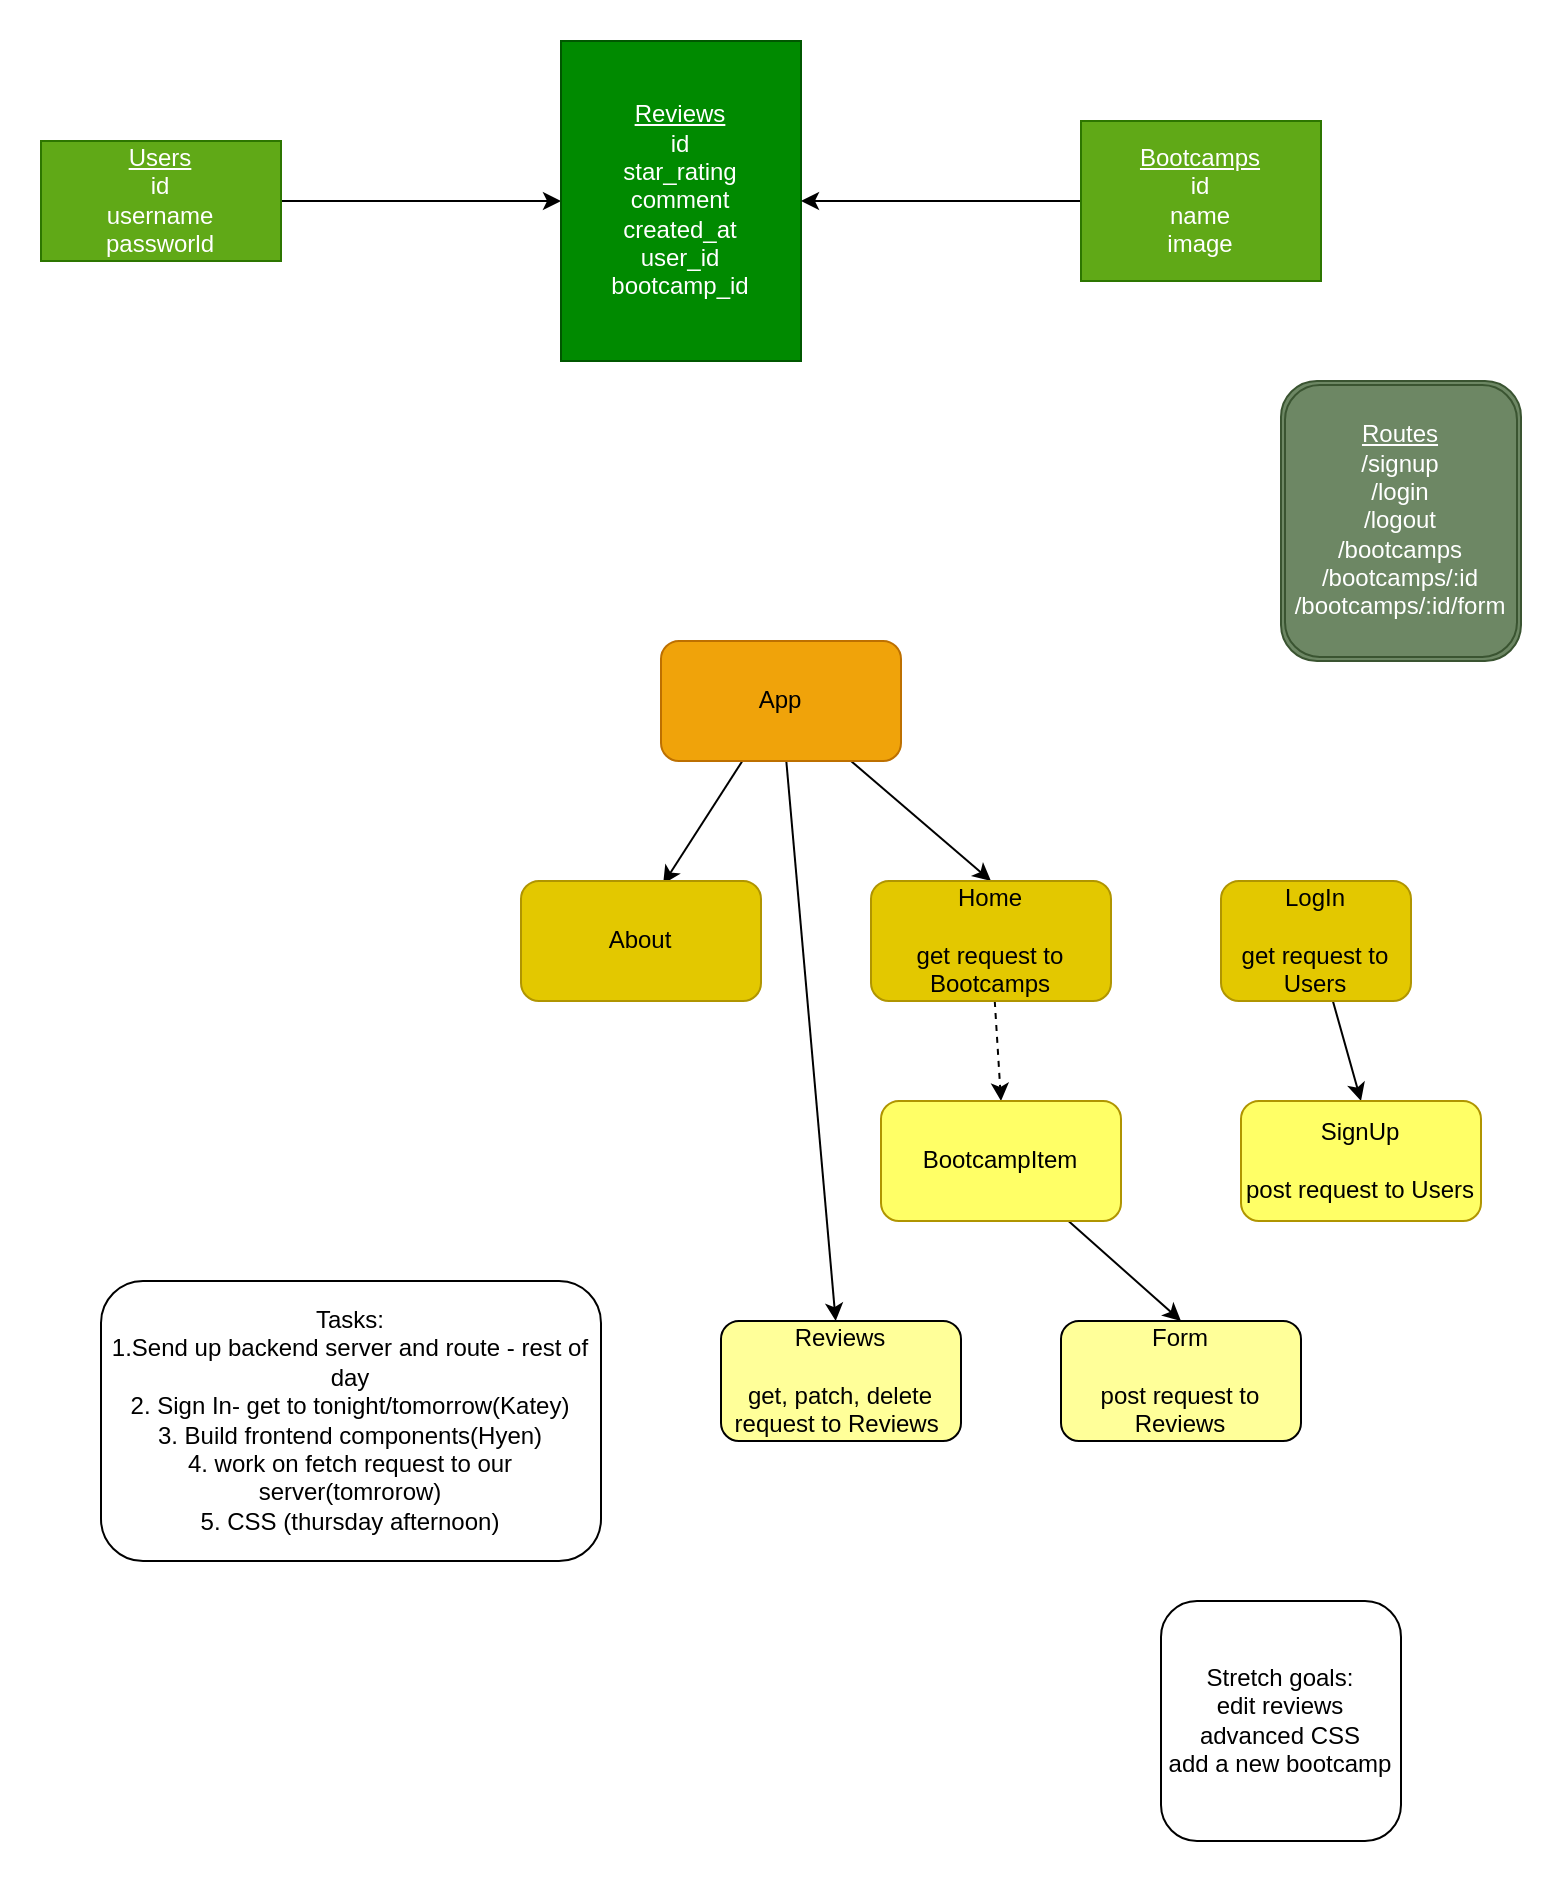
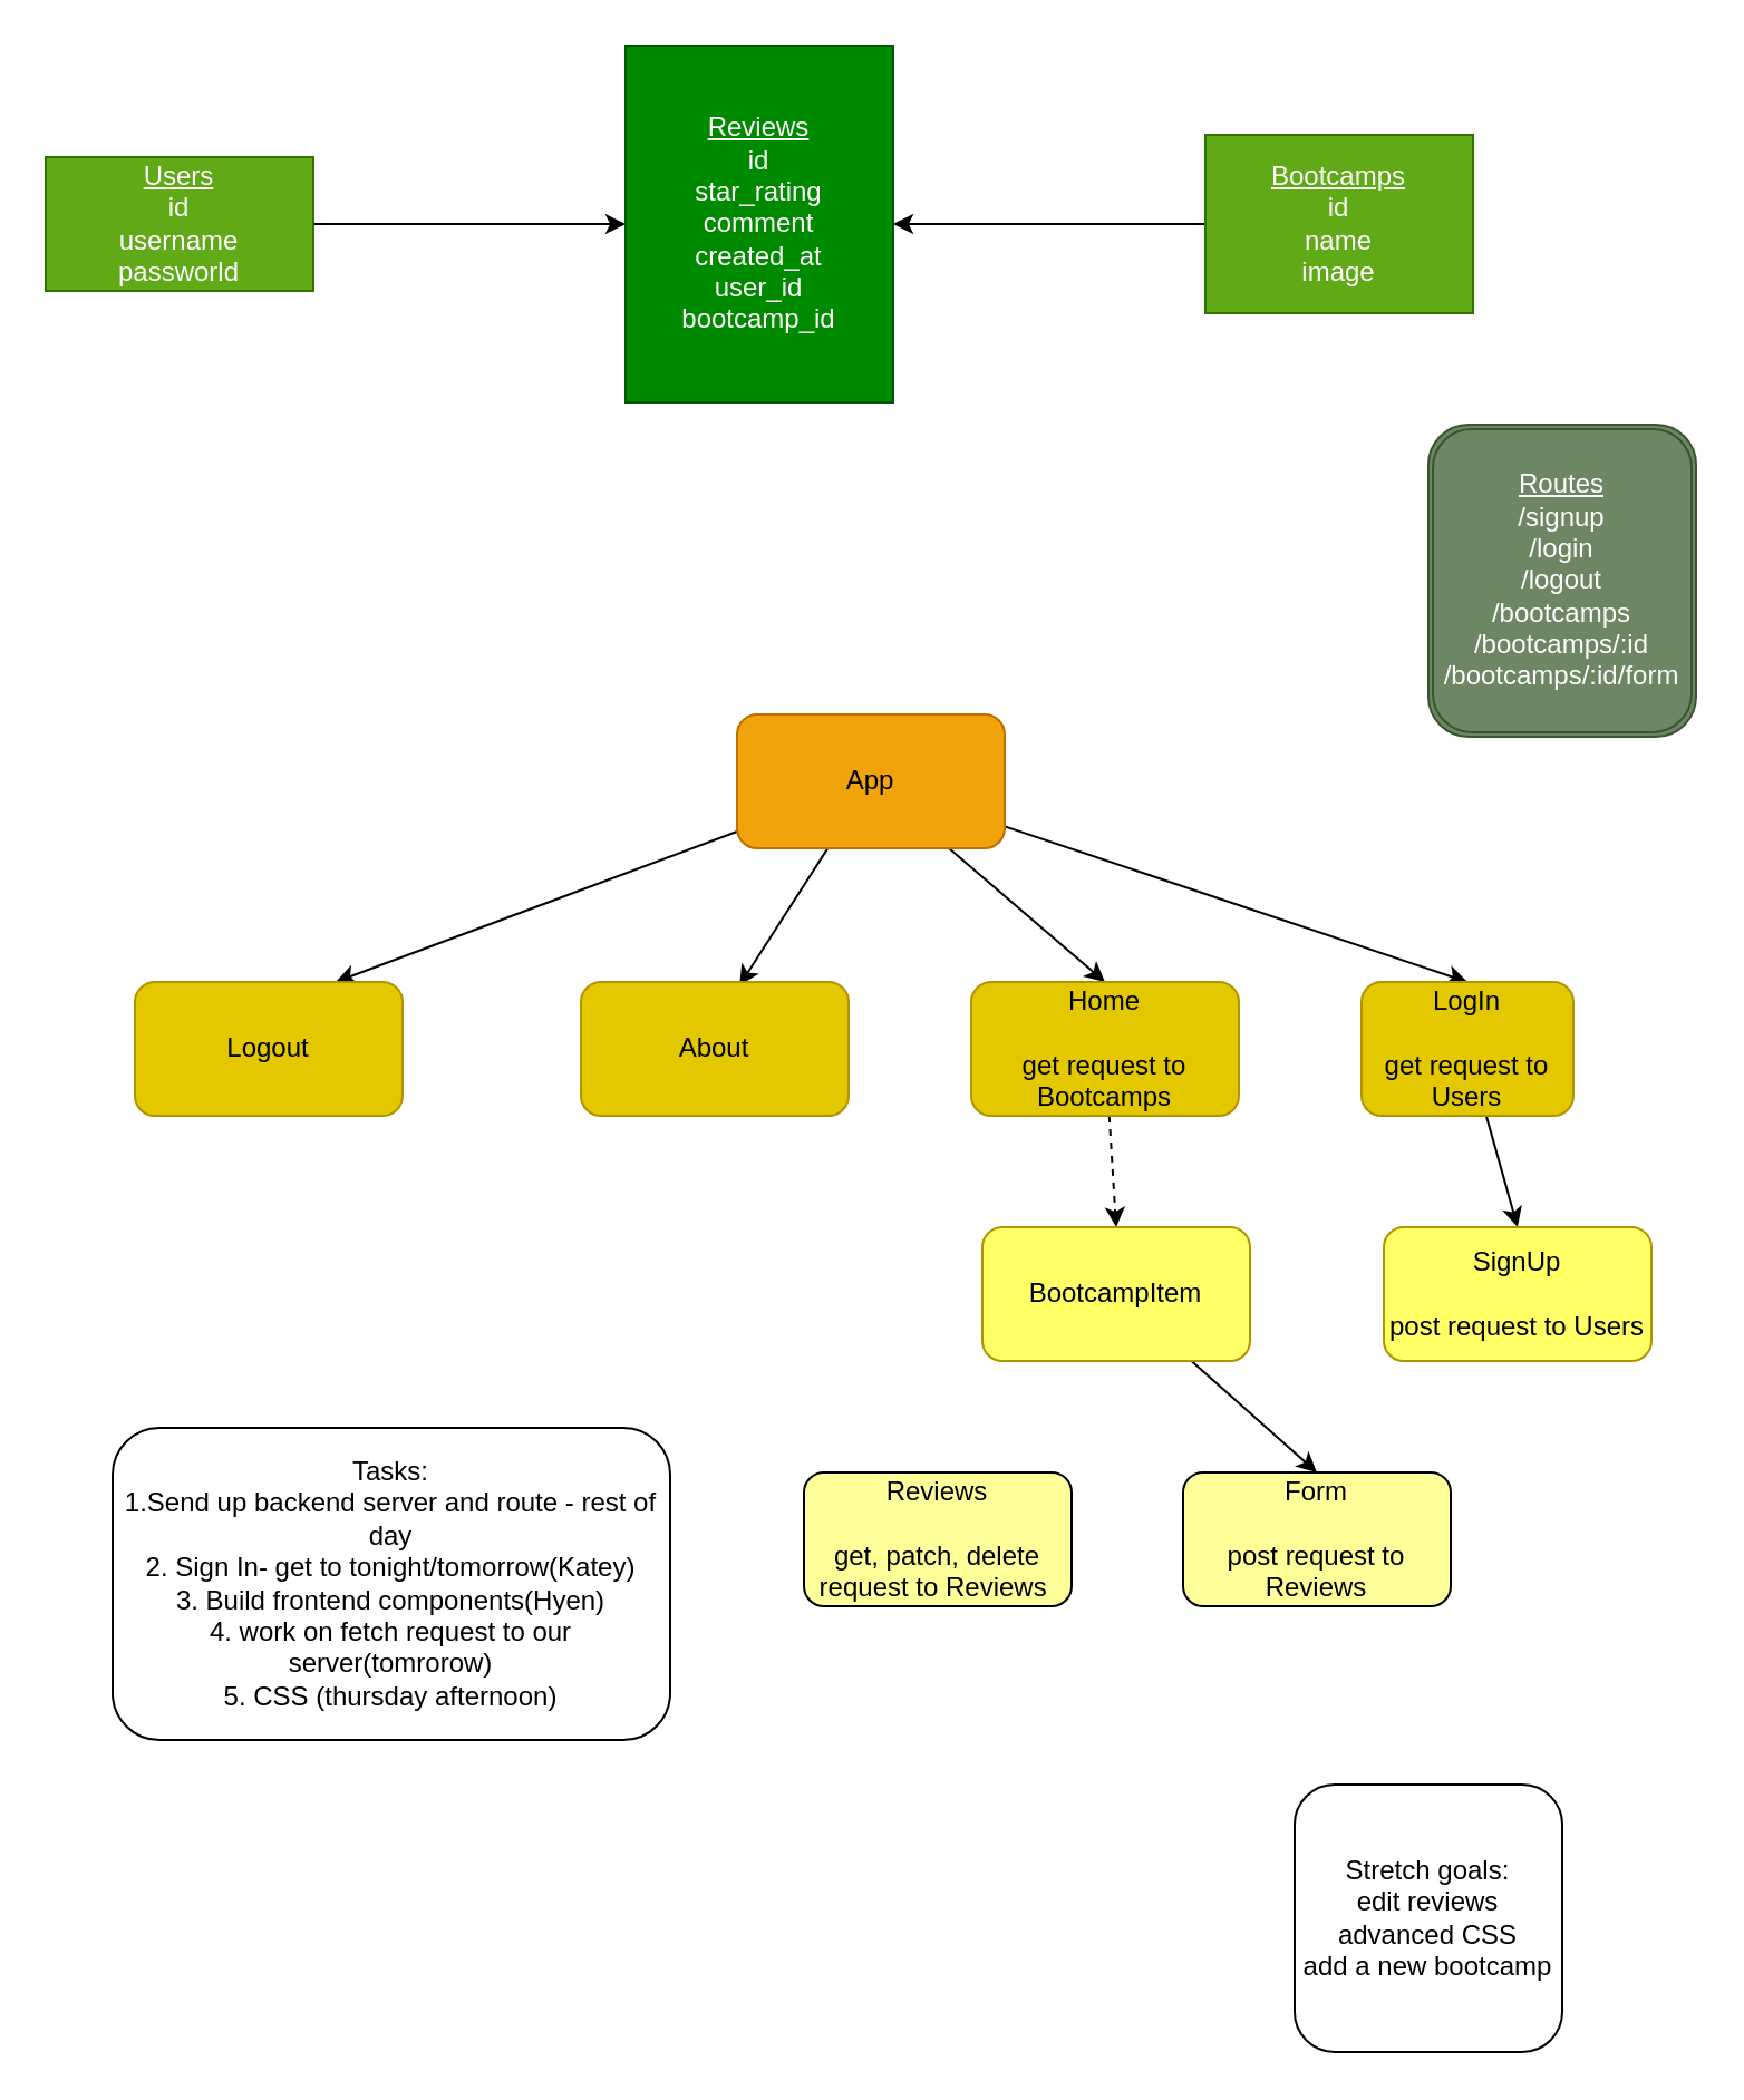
  <mxCell id="0" />
  <mxCell id="1" parent="0" />
  <mxCell id="2" style="edgeStyle=none;html=1;exitX=1;exitY=0.5;exitDx=0;exitDy=0;entryX=0;entryY=0.5;entryDx=0;entryDy=0;" edge="1" parent="1" source="3" target="4"><mxGeometry relative="1" as="geometry" /></mxCell>
  <mxCell id="3" value="&lt;u&gt;Users&lt;br&gt;&lt;/u&gt;id&lt;br&gt;username&lt;br&gt;passworld" style="rounded=0;whiteSpace=wrap;html=1;fillColor=#60a917;fontColor=#ffffff;strokeColor=#2D7600;" vertex="1" parent="1"><mxGeometry x="20" y="70" width="120" height="60" as="geometry" /></mxCell>
  <mxCell id="4" value="&lt;u&gt;Reviews&lt;br&gt;&lt;/u&gt;id&lt;br&gt;star_rating&lt;br&gt;comment&lt;br&gt;created_at&lt;br&gt;user_id&lt;br&gt;bootcamp_id" style="rounded=0;whiteSpace=wrap;html=1;fillColor=#008a00;fontColor=#ffffff;strokeColor=#005700;" vertex="1" parent="1"><mxGeometry x="280" y="20" width="120" height="160" as="geometry" /></mxCell>
  <mxCell id="5" style="edgeStyle=none;html=1;entryX=1;entryY=0.5;entryDx=0;entryDy=0;" edge="1" parent="1" source="6" target="4"><mxGeometry relative="1" as="geometry" /></mxCell>
  <mxCell id="6" value="&lt;u&gt;Bootcamps&lt;/u&gt;&lt;br&gt;id&lt;br&gt;name&lt;br&gt;image" style="rounded=0;whiteSpace=wrap;html=1;fillColor=#60a917;fontColor=#ffffff;strokeColor=#2D7600;" vertex="1" parent="1"><mxGeometry x="540" y="60" width="120" height="80" as="geometry" /></mxCell>
+ <mxCell id="7" style="edgeStyle=none;html=1;entryX=0.75;entryY=0;entryDx=0;entryDy=0;" edge="1" parent="1" source="11" target="13"><mxGeometry relative="1" as="geometry" /></mxCell>
  <mxCell id="8" style="edgeStyle=none;html=1;entryX=0.592;entryY=0.026;entryDx=0;entryDy=0;entryPerimeter=0;" edge="1" parent="1" source="11" target="12"><mxGeometry relative="1" as="geometry" /></mxCell>
  <mxCell id="9" style="edgeStyle=none;html=1;entryX=0.5;entryY=0;entryDx=0;entryDy=0;" edge="1" parent="1" source="11" target="15"><mxGeometry relative="1" as="geometry" /></mxCell>
- <mxCell id="10" style="edgeStyle=none;html=1;" edge="1" parent="1" source="11" target="21"><mxGeometry relative="1" as="geometry" /></mxCell>
+ <mxCell id="10" style="edgeStyle=none;html=1;entryX=0.5;entryY=0;entryDx=0;entryDy=0;" edge="1" parent="1" source="11" target="17"><mxGeometry relative="1" as="geometry" /></mxCell>
  <mxCell id="11" value="App" style="rounded=1;whiteSpace=wrap;html=1;fillColor=#f0a30a;fontColor=#000000;strokeColor=#BD7000;" vertex="1" parent="1"><mxGeometry x="330" y="320" width="120" height="60" as="geometry" /></mxCell>
  <mxCell id="12" value="About" style="rounded=1;whiteSpace=wrap;html=1;fillColor=#e3c800;fontColor=#000000;strokeColor=#B09500;" vertex="1" parent="1"><mxGeometry x="260" y="440" width="120" height="60" as="geometry" /></mxCell>
+ <mxCell id="13" value="Logout" style="rounded=1;whiteSpace=wrap;html=1;fillColor=#e3c800;fontColor=#000000;strokeColor=#B09500;" vertex="1" parent="1"><mxGeometry x="60" y="440" width="120" height="60" as="geometry" /></mxCell>
  <mxCell id="14" style="edgeStyle=none;html=1;entryX=0.5;entryY=0;entryDx=0;entryDy=0;fontColor=#000000;dashed=1;" edge="1" parent="1" source="15" target="19"><mxGeometry relative="1" as="geometry" /></mxCell>
  <mxCell id="15" value="Home&lt;br&gt;&lt;br&gt;get request to Bootcamps" style="rounded=1;whiteSpace=wrap;html=1;fillColor=#e3c800;fontColor=#000000;strokeColor=#B09500;" vertex="1" parent="1"><mxGeometry x="435" y="440" width="120" height="60" as="geometry" /></mxCell>
  <mxCell id="16" style="edgeStyle=none;html=1;entryX=0.5;entryY=0;entryDx=0;entryDy=0;fontColor=#000000;" edge="1" parent="1" source="17" target="20"><mxGeometry relative="1" as="geometry" /></mxCell>
  <mxCell id="17" value="LogIn&lt;br&gt;&lt;br&gt;get request to Users" style="rounded=1;whiteSpace=wrap;html=1;fillColor=#e3c800;fontColor=#000000;strokeColor=#B09500;" vertex="1" parent="1"><mxGeometry x="610" y="440" width="95" height="60" as="geometry" /></mxCell>
  <mxCell id="18" style="edgeStyle=none;html=1;entryX=0.5;entryY=0;entryDx=0;entryDy=0;fontColor=#000000;" edge="1" parent="1" source="19" target="22"><mxGeometry relative="1" as="geometry" /></mxCell>
  <mxCell id="19" value="BootcampItem" style="rounded=1;whiteSpace=wrap;html=1;fillColor=#FFFF66;strokeColor=#B09500;fontColor=#000000;" vertex="1" parent="1"><mxGeometry x="440" y="550" width="120" height="60" as="geometry" /></mxCell>
  <mxCell id="20" value="SignUp&lt;br&gt;&lt;br&gt;post request to Users" style="rounded=1;whiteSpace=wrap;html=1;fillColor=#FFFF66;strokeColor=#B09500;fontColor=#000000;" vertex="1" parent="1"><mxGeometry x="620" y="550" width="120" height="60" as="geometry" /></mxCell>
  <mxCell id="21" value="Reviews&lt;br&gt;&lt;br&gt;get, patch, delete request to Reviews&amp;nbsp;" style="rounded=1;whiteSpace=wrap;html=1;fontColor=#000000;fillColor=#FFFF99;" vertex="1" parent="1"><mxGeometry x="360" y="660" width="120" height="60" as="geometry" /></mxCell>
  <mxCell id="22" value="Form&lt;br&gt;&lt;br&gt;post request to Reviews" style="rounded=1;whiteSpace=wrap;html=1;fontColor=#000000;fillColor=#FFFF99;" vertex="1" parent="1"><mxGeometry x="530" y="660" width="120" height="60" as="geometry" /></mxCell>
  <mxCell id="23" value="&lt;u&gt;Routes&lt;/u&gt;&lt;br&gt;/signup&lt;br&gt;/login&lt;br&gt;/logout&lt;br&gt;/bootcamps&lt;br&gt;/bootcamps/:id&lt;br&gt;/bootcamps/:id/form" style="shape=ext;double=1;rounded=1;whiteSpace=wrap;html=1;fontColor=#ffffff;fillColor=#6d8764;strokeColor=#3A5431;" vertex="1" parent="1"><mxGeometry x="640" y="190" width="120" height="140" as="geometry" /></mxCell>
  <mxCell id="24" value="Tasks:&lt;br&gt;1.Send up backend server and route - rest of day&lt;br&gt;2. Sign In- get to tonight/tomorrow(Katey)&lt;br&gt;3. Build frontend components(Hyen)&lt;br&gt;4. work on fetch request to our server(tomrorow)&lt;br&gt;5. CSS (thursday afternoon)" style="rounded=1;whiteSpace=wrap;html=1;" vertex="1" parent="1"><mxGeometry x="50" y="640" width="250" height="140" as="geometry" /></mxCell>
  <mxCell id="25" value="Stretch goals:&lt;br&gt;edit reviews&lt;br&gt;advanced CSS&lt;br&gt;add a new bootcamp" style="rounded=1;whiteSpace=wrap;html=1;" vertex="1" parent="1"><mxGeometry x="580" y="800" width="120" height="120" as="geometry" /></mxCell>
